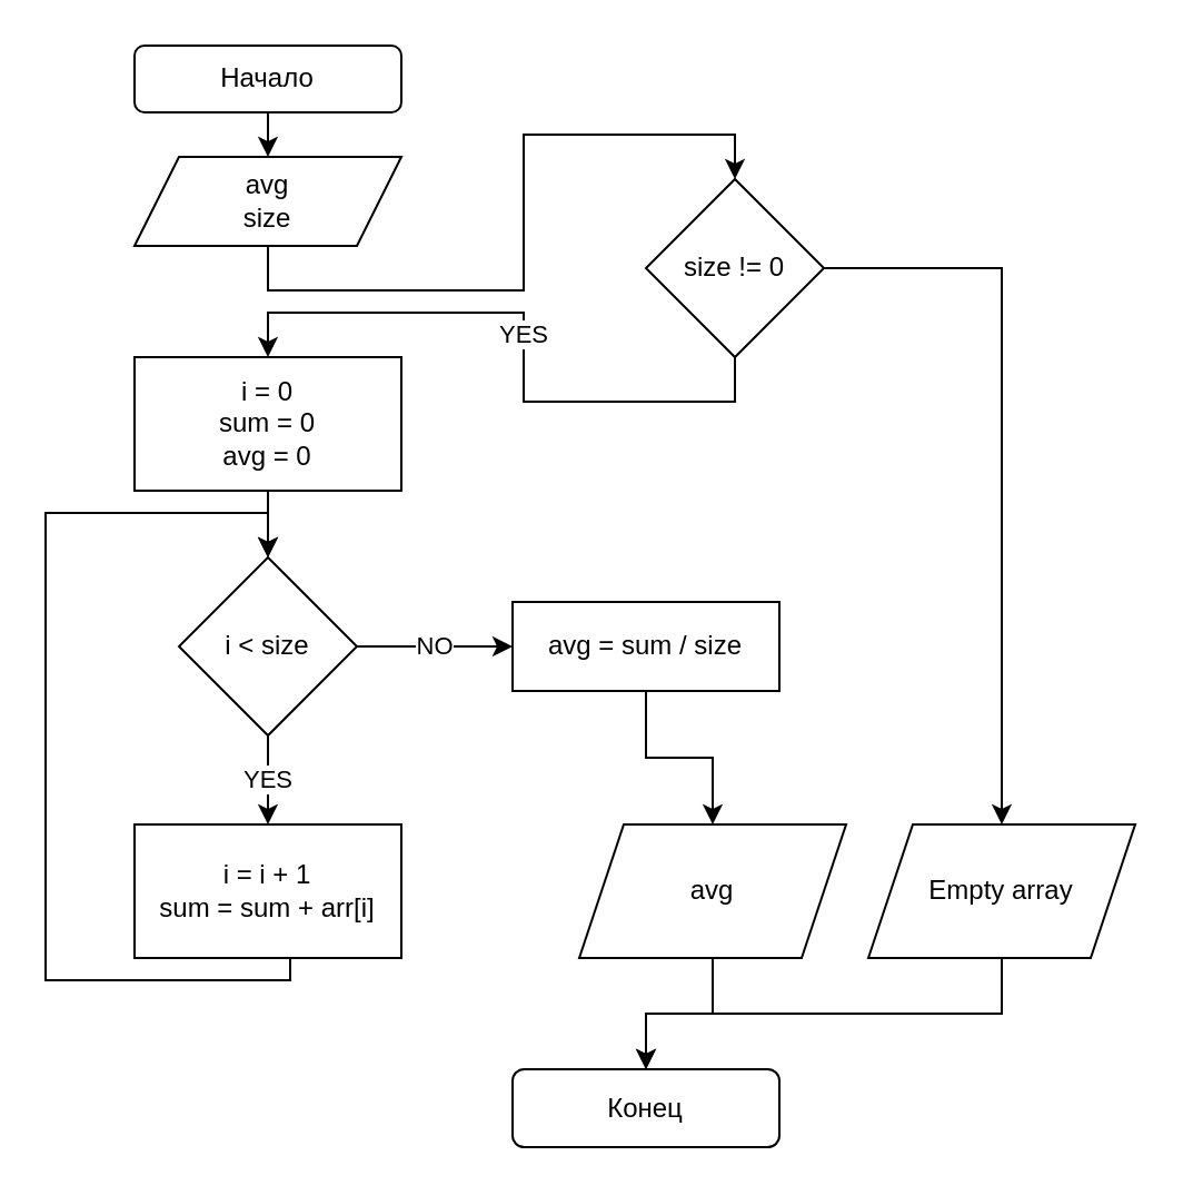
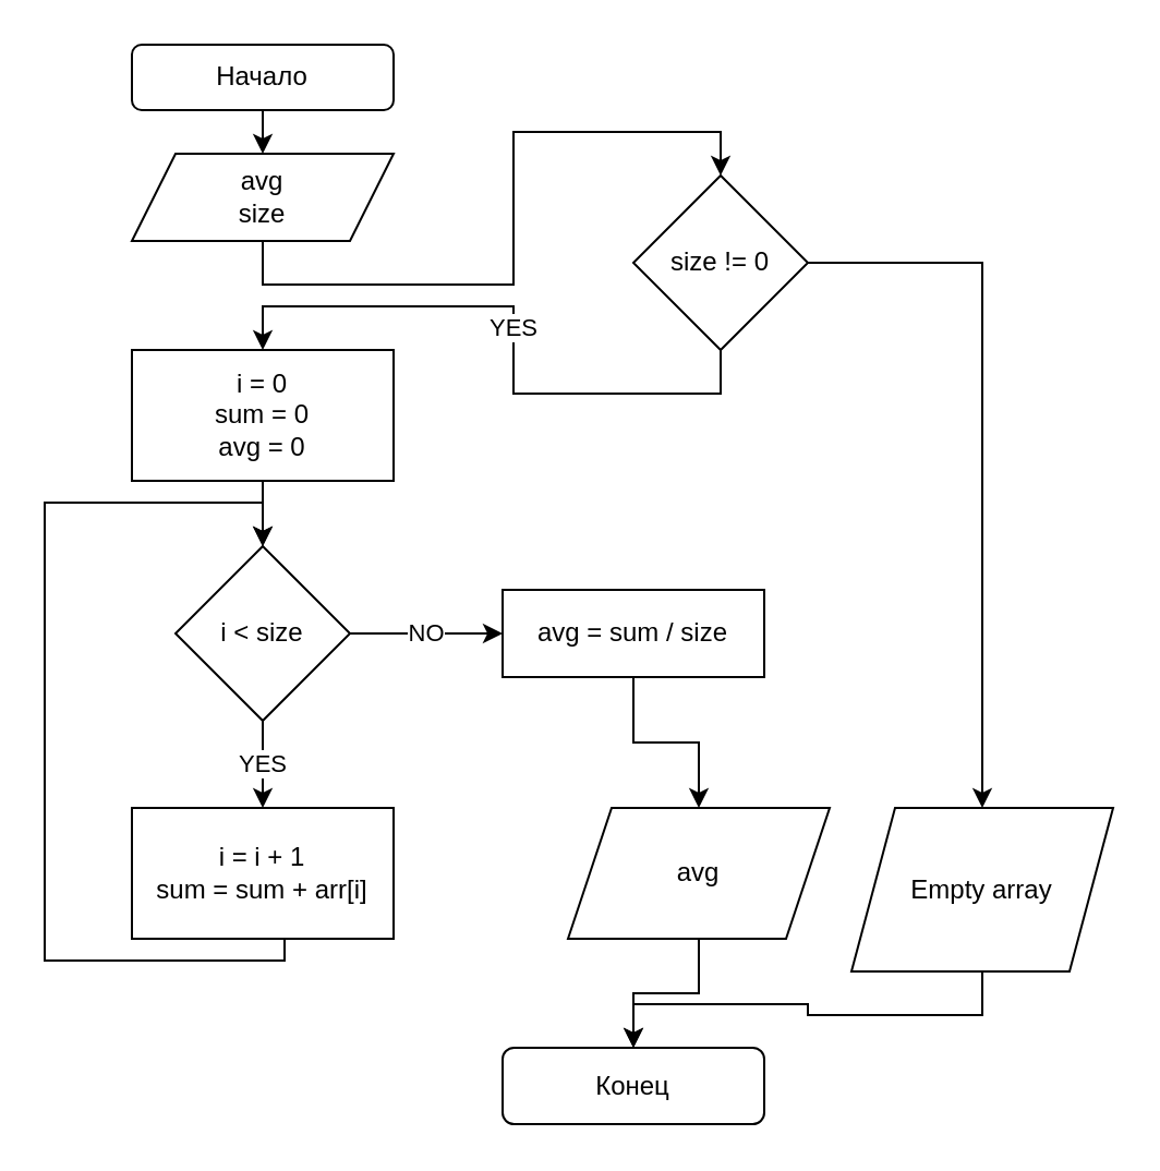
  <mxCell id="0" />
  <mxCell id="1" parent="0" />
  <mxCell id="2" style="edgeStyle=orthogonalEdgeStyle;rounded=0;orthogonalLoop=1;jettySize=auto;html=1;exitX=0.5;exitY=1;exitDx=0;exitDy=0;entryX=0.5;entryY=0;entryDx=0;entryDy=0;" edge="1" parent="1" source="3" target="6"><mxGeometry relative="1" as="geometry" /></mxCell>
  <mxCell id="3" value="Начало" style="rounded=1;whiteSpace=wrap;html=1;" vertex="1" parent="1"><mxGeometry x="60" y="20" width="120" height="30" as="geometry" /></mxCell>
  <mxCell id="4" value="Конец" style="rounded=1;whiteSpace=wrap;html=1;" vertex="1" parent="1"><mxGeometry x="230" y="480" width="120" height="35" as="geometry" /></mxCell>
  <mxCell id="5" style="edgeStyle=orthogonalEdgeStyle;rounded=0;orthogonalLoop=1;jettySize=auto;html=1;exitX=0.5;exitY=1;exitDx=0;exitDy=0;entryX=0.5;entryY=0;entryDx=0;entryDy=0;" edge="1" parent="1" source="6" target="17"><mxGeometry relative="1" as="geometry"><Array as="points"><mxPoint x="120" y="130" /><mxPoint x="235" y="130" /><mxPoint x="235" y="60" /><mxPoint x="330" y="60" /></Array></mxGeometry></mxCell>
  <mxCell id="6" value="avg&lt;br&gt;size" style="shape=parallelogram;perimeter=parallelogramPerimeter;whiteSpace=wrap;html=1;fixedSize=1;" vertex="1" parent="1"><mxGeometry x="60" y="70" width="120" height="40" as="geometry" /></mxCell>
  <mxCell id="7" style="edgeStyle=orthogonalEdgeStyle;rounded=0;orthogonalLoop=1;jettySize=auto;html=1;exitX=0.5;exitY=1;exitDx=0;exitDy=0;" edge="1" parent="1" source="6" target="6"><mxGeometry relative="1" as="geometry" /></mxCell>
  <mxCell id="8" style="edgeStyle=orthogonalEdgeStyle;rounded=0;orthogonalLoop=1;jettySize=auto;html=1;exitX=0.5;exitY=1;exitDx=0;exitDy=0;entryX=0.5;entryY=0;entryDx=0;entryDy=0;" edge="1" parent="1" source="9" target="12"><mxGeometry relative="1" as="geometry" /></mxCell>
  <mxCell id="9" value="i = 0&lt;br&gt;sum = 0&lt;br&gt;avg = 0" style="rounded=0;whiteSpace=wrap;html=1;" vertex="1" parent="1"><mxGeometry x="60" y="160" width="120" height="60" as="geometry" /></mxCell>
  <mxCell id="10" value="YES" style="edgeStyle=orthogonalEdgeStyle;rounded=0;orthogonalLoop=1;jettySize=auto;html=1;exitX=0.5;exitY=1;exitDx=0;exitDy=0;entryX=0.5;entryY=0;entryDx=0;entryDy=0;" edge="1" parent="1" source="12" target="14"><mxGeometry relative="1" as="geometry" /></mxCell>
  <mxCell id="11" value="NO" style="edgeStyle=orthogonalEdgeStyle;rounded=0;orthogonalLoop=1;jettySize=auto;html=1;exitX=1;exitY=0.5;exitDx=0;exitDy=0;entryX=0;entryY=0.5;entryDx=0;entryDy=0;" edge="1" parent="1" source="12" target="21"><mxGeometry relative="1" as="geometry" /></mxCell>
  <mxCell id="12" value="i &amp;lt; size" style="rhombus;whiteSpace=wrap;html=1;" vertex="1" parent="1"><mxGeometry x="80" y="250" width="80" height="80" as="geometry" /></mxCell>
  <mxCell id="13" style="edgeStyle=orthogonalEdgeStyle;rounded=0;orthogonalLoop=1;jettySize=auto;html=1;exitX=0.5;exitY=1;exitDx=0;exitDy=0;entryX=0.5;entryY=0;entryDx=0;entryDy=0;" edge="1" parent="1" source="14" target="12"><mxGeometry relative="1" as="geometry"><Array as="points"><mxPoint x="130" y="440" /><mxPoint x="20" y="440" /><mxPoint x="20" y="230" /><mxPoint x="120" y="230" /></Array></mxGeometry></mxCell>
  <mxCell id="14" value="i = i + 1&lt;br&gt;sum = sum + arr[i]" style="rounded=0;whiteSpace=wrap;html=1;" vertex="1" parent="1"><mxGeometry x="60" y="370" width="120" height="60" as="geometry" /></mxCell>
  <mxCell id="15" value="YES" style="edgeStyle=orthogonalEdgeStyle;rounded=0;orthogonalLoop=1;jettySize=auto;html=1;exitX=0.5;exitY=1;exitDx=0;exitDy=0;entryX=0.5;entryY=0;entryDx=0;entryDy=0;" edge="1" parent="1" source="17" target="9"><mxGeometry relative="1" as="geometry" /></mxCell>
  <mxCell id="16" style="edgeStyle=orthogonalEdgeStyle;rounded=0;orthogonalLoop=1;jettySize=auto;html=1;exitX=1;exitY=0.5;exitDx=0;exitDy=0;entryX=0.5;entryY=0;entryDx=0;entryDy=0;" edge="1" parent="1" source="17" target="19"><mxGeometry relative="1" as="geometry" /></mxCell>
  <mxCell id="17" value="size != 0" style="rhombus;whiteSpace=wrap;html=1;" vertex="1" parent="1"><mxGeometry x="290" y="80" width="80" height="80" as="geometry" /></mxCell>
  <mxCell id="18" style="edgeStyle=orthogonalEdgeStyle;rounded=0;orthogonalLoop=1;jettySize=auto;html=1;exitX=0.5;exitY=1;exitDx=0;exitDy=0;entryX=0.5;entryY=0;entryDx=0;entryDy=0;" edge="1" parent="1" source="19" target="4"><mxGeometry relative="1" as="geometry" /></mxCell>
- <mxCell id="19" value="Empty array" style="shape=parallelogram;perimeter=parallelogramPerimeter;whiteSpace=wrap;html=1;fixedSize=1;" vertex="1" parent="1"><mxGeometry x="390" y="370" width="120" height="60" as="geometry" /></mxCell>
+ <mxCell id="19" value="Empty array" style="shape=parallelogram;perimeter=parallelogramPerimeter;whiteSpace=wrap;html=1;fixedSize=1;" vertex="1" parent="1"><mxGeometry x="390" y="370" width="120" height="75" as="geometry" /></mxCell>
  <mxCell id="20" style="edgeStyle=orthogonalEdgeStyle;rounded=0;orthogonalLoop=1;jettySize=auto;html=1;exitX=0.5;exitY=1;exitDx=0;exitDy=0;" edge="1" parent="1" source="21" target="23"><mxGeometry relative="1" as="geometry" /></mxCell>
  <mxCell id="21" value="avg = sum / size" style="rounded=0;whiteSpace=wrap;html=1;" vertex="1" parent="1"><mxGeometry x="230" y="270" width="120" height="40" as="geometry" /></mxCell>
  <mxCell id="22" style="edgeStyle=orthogonalEdgeStyle;rounded=0;orthogonalLoop=1;jettySize=auto;html=1;exitX=0.5;exitY=1;exitDx=0;exitDy=0;entryX=0.5;entryY=0;entryDx=0;entryDy=0;" edge="1" parent="1" source="23" target="4"><mxGeometry relative="1" as="geometry" /></mxCell>
  <mxCell id="23" value="avg" style="shape=parallelogram;perimeter=parallelogramPerimeter;whiteSpace=wrap;html=1;fixedSize=1;" vertex="1" parent="1"><mxGeometry x="260" y="370" width="120" height="60" as="geometry" /></mxCell>
